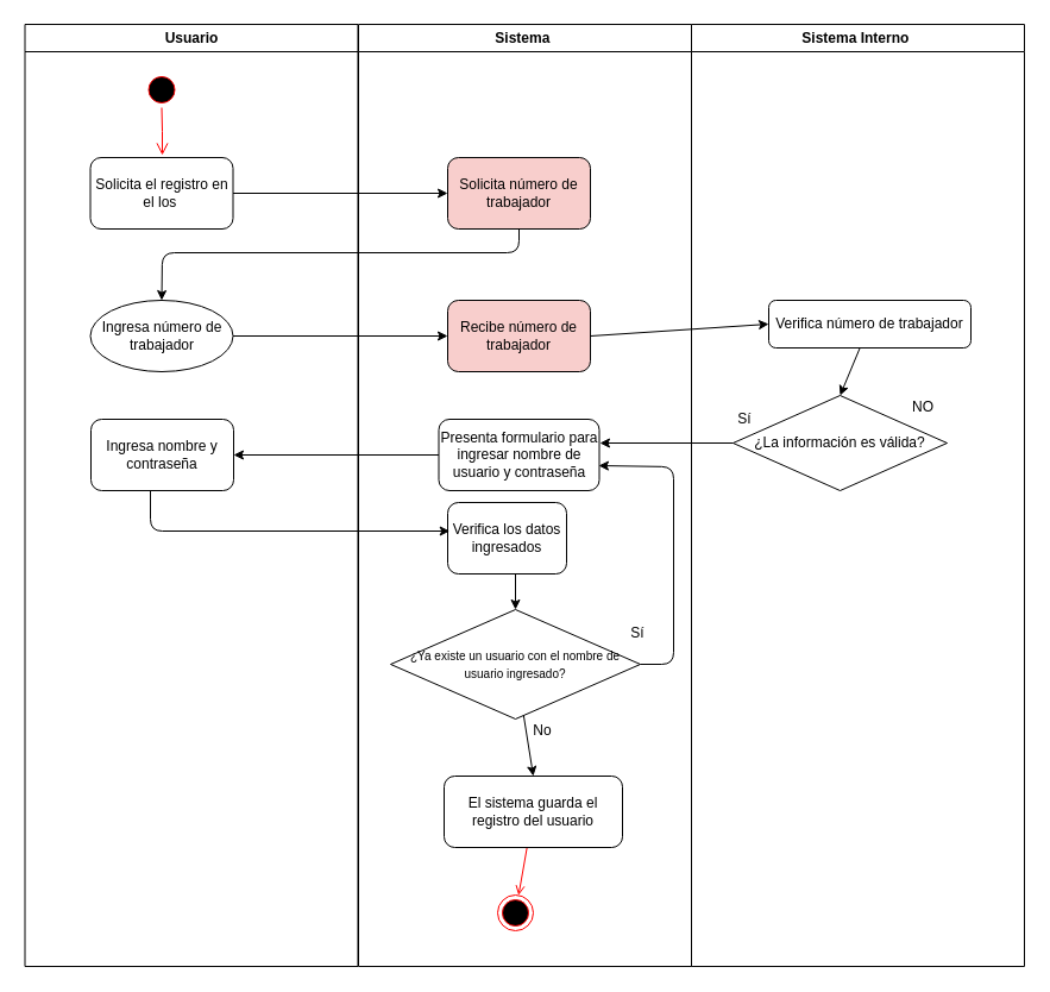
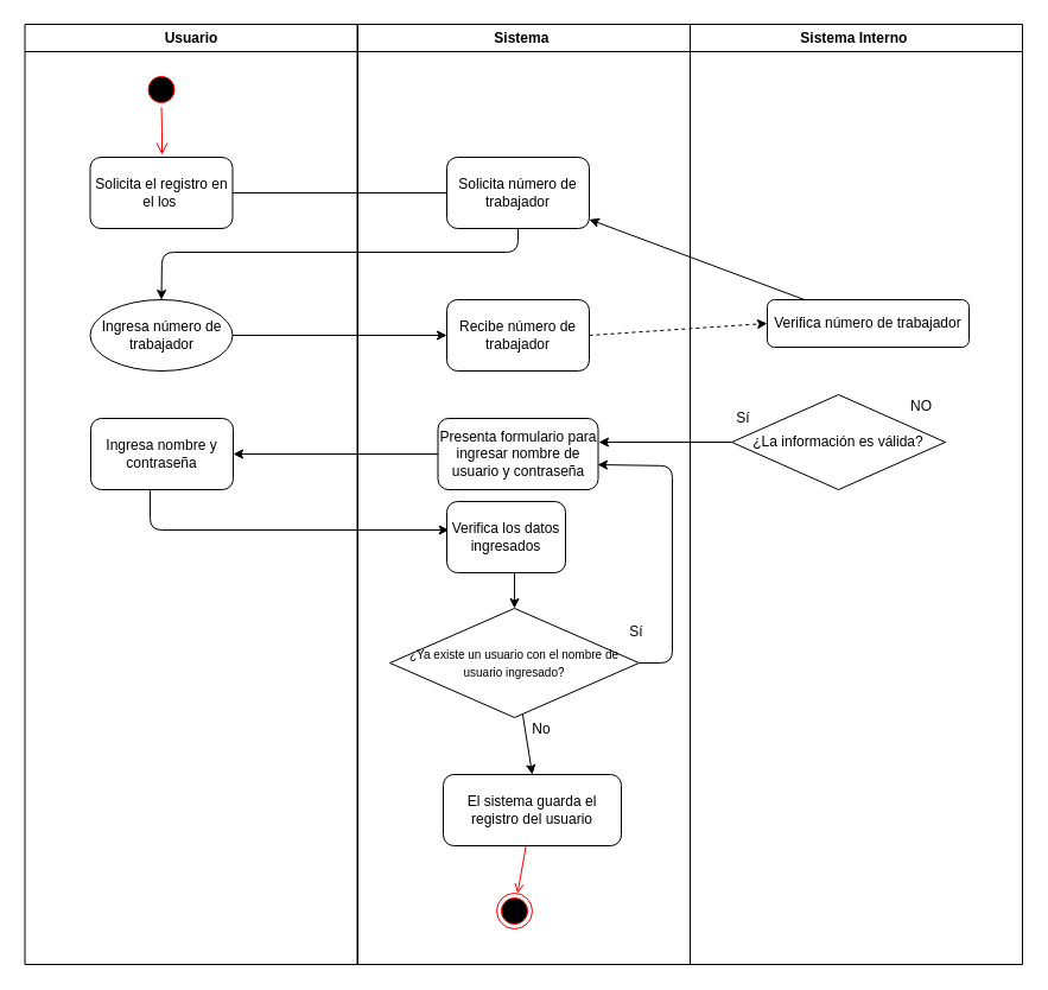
  <mxCell id="0" />
  <mxCell id="1" parent="0" />
  <mxCell id="2" value="Usuario" style="swimlane;whiteSpace=wrap" parent="1" vertex="1"><mxGeometry x="20.5" y="20" width="280" height="792" as="geometry" /></mxCell>
  <mxCell id="3" value="" style="ellipse;shape=startState;fillColor=#000000;strokeColor=#ff0000;" parent="2" vertex="1"><mxGeometry x="100" y="40" width="30" height="30" as="geometry" /></mxCell>
  <mxCell id="4" value="" style="edgeStyle=elbowEdgeStyle;elbow=horizontal;verticalAlign=bottom;endArrow=open;endSize=8;strokeColor=#FF0000;endFill=1;rounded=0" parent="2" source="3" edge="1"><mxGeometry x="100" y="40" as="geometry"><mxPoint x="115.5" y="110" as="targetPoint" /></mxGeometry></mxCell>
  <mxCell id="5" value="Solicita el registro en el los&amp;nbsp;" style="rounded=1;whiteSpace=wrap;html=1;" vertex="1" parent="2"><mxGeometry x="55" y="112" width="120" height="60" as="geometry" /></mxCell>
  <mxCell id="6" value="Ingresa número de trabajador" style="ellipse;whiteSpace=wrap;html=1;" vertex="1" parent="2"><mxGeometry x="55" y="232" width="120" height="60" as="geometry" /></mxCell>
  <mxCell id="7" value="Ingresa nombre y contraseña" style="rounded=1;whiteSpace=wrap;html=1;" vertex="1" parent="2"><mxGeometry x="55.5" y="332" width="120" height="60" as="geometry" /></mxCell>
  <mxCell id="8" value="Sistema " style="swimlane;whiteSpace=wrap" parent="1" vertex="1"><mxGeometry x="301" y="20" width="280" height="792" as="geometry" /></mxCell>
  <mxCell id="9" value="" style="endArrow=open;strokeColor=#FF0000;endFill=1;rounded=0" parent="8" source="18" target="21" edge="1"><mxGeometry relative="1" as="geometry"><mxPoint x="-150" y="692" as="sourcePoint" /></mxGeometry></mxCell>
- <mxCell id="10" value="Solicita número de trabajador" style="rounded=1;whiteSpace=wrap;html=1;fillColor=#f8cecc;" vertex="1" parent="8"><mxGeometry x="75" y="112" width="120" height="60" as="geometry" /></mxCell>
- <mxCell id="11" value="Recibe número de trabajador" style="rounded=1;whiteSpace=wrap;html=1;fillColor=#f8cecc;" vertex="1" parent="8"><mxGeometry x="75" y="232" width="120" height="60" as="geometry" /></mxCell>
+ <mxCell id="10" value="Solicita número de trabajador" style="rounded=1;whiteSpace=wrap;html=1;" vertex="1" parent="8"><mxGeometry x="75" y="112" width="120" height="60" as="geometry" /></mxCell>
+ <mxCell id="11" value="Recibe número de trabajador" style="rounded=1;whiteSpace=wrap;html=1;" vertex="1" parent="8"><mxGeometry x="75" y="232" width="120" height="60" as="geometry" /></mxCell>
  <mxCell id="12" value="Presenta formulario para ingresar nombre de usuario y contraseña" style="rounded=1;whiteSpace=wrap;html=1;" vertex="1" parent="8"><mxGeometry x="67.5" y="332" width="135" height="60" as="geometry" /></mxCell>
  <mxCell id="13" value="Verifica los datos ingresados" style="rounded=1;whiteSpace=wrap;html=1;" vertex="1" parent="8"><mxGeometry x="75" y="402" width="100" height="60" as="geometry" /></mxCell>
  <mxCell id="14" value="&lt;font style=&quot;font-size: 10px&quot;&gt;¿Ya existe un usuario con el nombre de usuario ingresado?&lt;/font&gt;" style="rhombus;whiteSpace=wrap;html=1;" vertex="1" parent="8"><mxGeometry x="27" y="492" width="210" height="92" as="geometry" /></mxCell>
  <mxCell id="15" value="" style="endArrow=classic;html=1;" edge="1" parent="8" target="14"><mxGeometry width="50" height="50" relative="1" as="geometry"><mxPoint x="132" y="462" as="sourcePoint" /><mxPoint x="165" y="272" as="targetPoint" /></mxGeometry></mxCell>
  <mxCell id="16" value="" style="endArrow=classic;html=1;exitX=1;exitY=0.5;exitDx=0;exitDy=0;entryX=0.996;entryY=0.65;entryDx=0;entryDy=0;entryPerimeter=0;" edge="1" parent="8" source="14" target="12"><mxGeometry width="50" height="50" relative="1" as="geometry"><mxPoint x="237" y="542" as="sourcePoint" /><mxPoint x="195" y="384" as="targetPoint" /><Array as="points"><mxPoint x="265" y="538" /><mxPoint x="265" y="372" /></Array></mxGeometry></mxCell>
  <mxCell id="17" value="Sí" style="text;html=1;strokeColor=none;fillColor=none;align=center;verticalAlign=middle;whiteSpace=wrap;rounded=0;" vertex="1" parent="8"><mxGeometry x="215" y="502" width="40" height="20" as="geometry" /></mxCell>
  <mxCell id="18" value="El sistema guarda el registro del usuario" style="rounded=1;whiteSpace=wrap;html=1;" vertex="1" parent="8"><mxGeometry x="72" y="632" width="150" height="60" as="geometry" /></mxCell>
  <mxCell id="19" value="" style="endArrow=classic;html=1;entryX=0.5;entryY=0;entryDx=0;entryDy=0;" edge="1" parent="8" source="14" target="18"><mxGeometry width="50" height="50" relative="1" as="geometry"><mxPoint x="115" y="472" as="sourcePoint" /><mxPoint x="165" y="422" as="targetPoint" /></mxGeometry></mxCell>
  <mxCell id="20" value="No" style="text;html=1;strokeColor=none;fillColor=none;align=center;verticalAlign=middle;whiteSpace=wrap;rounded=0;" vertex="1" parent="8"><mxGeometry x="135" y="584" width="40" height="20" as="geometry" /></mxCell>
  <mxCell id="21" value="" style="ellipse;shape=endState;fillColor=#000000;strokeColor=#ff0000" parent="8" vertex="1"><mxGeometry x="117" y="732" width="30" height="30" as="geometry" /></mxCell>
  <mxCell id="22" value="Sistema Interno " style="swimlane;whiteSpace=wrap" vertex="1" parent="1"><mxGeometry x="581" y="20" width="280" height="792" as="geometry" /></mxCell>
  <mxCell id="23" value="" style="endArrow=open;strokeColor=#FF0000;endFill=1;rounded=0" edge="1" parent="22"><mxGeometry relative="1" as="geometry"><mxPoint x="-150" y="462" as="sourcePoint" /></mxGeometry></mxCell>
  <mxCell id="24" value="Verifica número de trabajador" style="rounded=1;whiteSpace=wrap;html=1;" vertex="1" parent="22"><mxGeometry x="65" y="232" width="170" height="40" as="geometry" /></mxCell>
  <mxCell id="25" value="¿La información es válida?" style="rhombus;whiteSpace=wrap;html=1;" vertex="1" parent="22"><mxGeometry x="35" y="312" width="180" height="80" as="geometry" /></mxCell>
- <mxCell id="26" value="" style="endArrow=classic;html=1;entryX=0.5;entryY=0;entryDx=0;entryDy=0;" edge="1" parent="22" source="24" target="25"><mxGeometry width="50" height="50" relative="1" as="geometry"><mxPoint x="-165" y="322" as="sourcePoint" /><mxPoint x="-115" y="272" as="targetPoint" /></mxGeometry></mxCell>
+ <mxCell id="26" value="" style="endArrow=classic;html=1;" edge="1" parent="22" source="24" target="10"><mxGeometry width="50" height="50" relative="1" as="geometry"><mxPoint x="-165" y="322" as="sourcePoint" /><mxPoint x="-115" y="272" as="targetPoint" /></mxGeometry></mxCell>
  <mxCell id="27" value="NO" style="text;html=1;strokeColor=none;fillColor=none;align=center;verticalAlign=middle;whiteSpace=wrap;rounded=0;" vertex="1" parent="22"><mxGeometry x="175" y="312" width="40" height="20" as="geometry" /></mxCell>
  <mxCell id="28" value="Sí" style="text;html=1;strokeColor=none;fillColor=none;align=center;verticalAlign=middle;whiteSpace=wrap;rounded=0;" vertex="1" parent="22"><mxGeometry x="25" y="322" width="40" height="20" as="geometry" /></mxCell>
- <mxCell id="29" value="" style="endArrow=classic;html=1;exitX=1;exitY=0.5;exitDx=0;exitDy=0;entryX=0;entryY=0.5;entryDx=0;entryDy=0;" edge="1" parent="1" source="5" target="10"><mxGeometry width="50" height="50" relative="1" as="geometry"><mxPoint x="416" y="342" as="sourcePoint" /><mxPoint x="466" y="292" as="targetPoint" /></mxGeometry></mxCell>
+ <mxCell id="29" value="" style="endArrow=none;html=1;exitX=1;exitY=0.5;exitDx=0;exitDy=0;entryX=0;entryY=0.5;entryDx=0;entryDy=0;" edge="1" parent="1" source="5" target="10"><mxGeometry width="50" height="50" relative="1" as="geometry"><mxPoint x="416" y="342" as="sourcePoint" /><mxPoint x="466" y="292" as="targetPoint" /></mxGeometry></mxCell>
  <mxCell id="30" value="" style="endArrow=classic;html=1;exitX=0.5;exitY=1;exitDx=0;exitDy=0;entryX=0.5;entryY=0;entryDx=0;entryDy=0;" edge="1" parent="1" source="10" target="6"><mxGeometry width="50" height="50" relative="1" as="geometry"><mxPoint x="416" y="342" as="sourcePoint" /><mxPoint x="-164" y="212" as="targetPoint" /><Array as="points"><mxPoint x="436" y="212" /><mxPoint x="136" y="212" /></Array></mxGeometry></mxCell>
  <mxCell id="31" value="" style="endArrow=classic;html=1;exitX=1;exitY=0.5;exitDx=0;exitDy=0;entryX=0;entryY=0.5;entryDx=0;entryDy=0;" edge="1" parent="1" source="6" target="11"><mxGeometry width="50" height="50" relative="1" as="geometry"><mxPoint x="416" y="342" as="sourcePoint" /><mxPoint x="366" y="282" as="targetPoint" /></mxGeometry></mxCell>
- <mxCell id="32" value="" style="endArrow=classic;html=1;entryX=0;entryY=0.5;entryDx=0;entryDy=0;exitX=1;exitY=0.5;exitDx=0;exitDy=0;" edge="1" parent="1" source="11" target="24"><mxGeometry width="50" height="50" relative="1" as="geometry"><mxPoint x="416" y="342" as="sourcePoint" /><mxPoint x="466" y="292" as="targetPoint" /></mxGeometry></mxCell>
+ <mxCell id="32" value="" style="endArrow=classic;html=1;entryX=0;entryY=0.5;entryDx=0;entryDy=0;exitX=1;exitY=0.5;exitDx=0;exitDy=0;dashed=1;" edge="1" parent="1" source="11" target="24"><mxGeometry width="50" height="50" relative="1" as="geometry"><mxPoint x="416" y="342" as="sourcePoint" /><mxPoint x="466" y="292" as="targetPoint" /></mxGeometry></mxCell>
  <mxCell id="33" value="" style="endArrow=classic;html=1;exitX=0;exitY=0.5;exitDx=0;exitDy=0;" edge="1" parent="1" source="25"><mxGeometry width="50" height="50" relative="1" as="geometry"><mxPoint x="416" y="342" as="sourcePoint" /><mxPoint x="504" y="372" as="targetPoint" /></mxGeometry></mxCell>
  <mxCell id="34" value="" style="endArrow=classic;html=1;entryX=1;entryY=0.5;entryDx=0;entryDy=0;" edge="1" parent="1" source="12" target="7"><mxGeometry width="50" height="50" relative="1" as="geometry"><mxPoint x="416" y="342" as="sourcePoint" /><mxPoint x="466" y="292" as="targetPoint" /></mxGeometry></mxCell>
  <mxCell id="35" value="" style="endArrow=classic;html=1;entryX=0.017;entryY=0.4;entryDx=0;entryDy=0;entryPerimeter=0;" edge="1" parent="1" target="13"><mxGeometry width="50" height="50" relative="1" as="geometry"><mxPoint x="126" y="412" as="sourcePoint" /><mxPoint x="466" y="292" as="targetPoint" /><Array as="points"><mxPoint x="126" y="446" /></Array></mxGeometry></mxCell>
